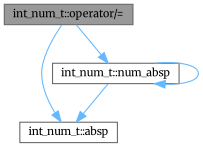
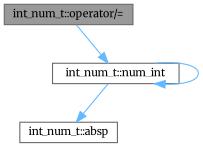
  digraph {
    fontname=Merriweather
    rankdir=TB
    node [color=grey40 fillcolor=white fontname=Merriweather fontsize=10 shape=box style=filled]
    edge [color=steelblue1 fontname=Merriweather fontsize=10 labelfontname=Helvetica labelfontsize=10 style=solid]
    n1 [color=gray40 fillcolor=grey60 fontcolor=black height=0.2 label="int_num_t::operator/=" width=0.4]
    n2 [height=0.2 label="int_num_t::absp" width=0.4]
-   n3 [height=0.2 label="int_num_t::num_absp" width=0.4]
-   n1 -> n2
+   n3 [height=0.2 label="int_num_t::num_int" width=0.4]
    n1 -> n3
    n3 -> n2
    n3 -> n3
  }
